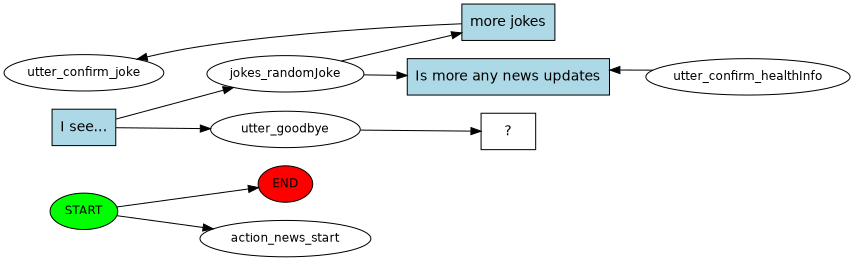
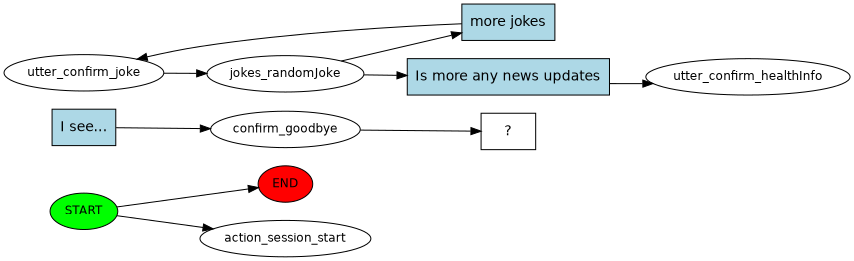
  digraph {
    fontname="DejaVu Sans"
    rankdir=LR
    node [fontname="DejaVu Sans" fontsize=12]
    edge [fontname="DejaVu Sans"]
    n1 [fillcolor=green label=START style=filled]
    n2 [fillcolor=red label=END style=filled]
-   n3 [label=action_news_start]
+   n3 [label=action_session_start]
    n4 [label=utter_confirm_joke]
    n5 [label=jokes_randomJoke]
    n6 [fillcolor=lightblue label="more jokes" shape=rect style=filled fontsize=""]
    n7 [fillcolor=lightblue label="Is more any news updates" shape=rect style=filled fontsize=""]
    n8 [label=utter_confirm_healthInfo]
    n9 [fillcolor=lightblue label="I see..." shape=rect style=filled fontsize=""]
-   n10 [label=utter_goodbye]
+   n10 [label=confirm_goodbye]
    n11 [label="  ?  " shape=rect fontsize=""]
    n1 -> n2
    n1 -> n3
-   n9 -> n5
+   n4 -> n5
    n5 -> n6
    n5 -> n7
    n6 -> n4
-   n8 -> n7
+   n7 -> n8
    n9 -> n10
    n10 -> n11
  }
